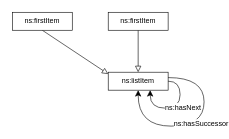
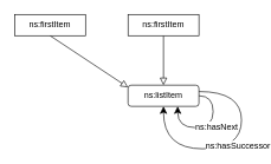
  <mxCell id="0" />
  <mxCell id="1" parent="0" />
  <mxCell id="2" value="" style="endArrow=block;html=1;fontColor=#000099;exitX=0.5;exitY=1;exitDx=0;exitDy=0;endFill=0;endSize=8;arcSize=0;entryX=0;entryY=0.1;entryDx=0;entryDy=0;" edge="1" source="4" target="3" parent="1"><mxGeometry width="50" height="50" relative="1" as="geometry"><mxPoint x="-205" y="-40" as="sourcePoint" /><mxPoint x="240" y="120" as="targetPoint" /></mxGeometry></mxCell>
- <mxCell id="3" value="ns:listItem" style="rounded=0;whiteSpace=wrap;html=1;snapToPoint=1;points=[[0.1,0],[0.2,0],[0.3,0],[0.4,0],[0.5,0],[0.6,0],[0.7,0],[0.8,0],[0.9,0],[0,0.1],[0,0.3],[0,0.5],[0,0.7],[0,0.9],[0.1,1],[0.2,1],[0.3,1],[0.4,1],[0.5,1],[0.6,1],[0.7,1],[0.8,1],[0.9,1],[1,0.1],[1,0.3],[1,0.5],[1,0.7],[1,0.9]];" vertex="1" parent="1"><mxGeometry x="180" y="120" width="100" height="30" as="geometry" /></mxCell>
+ <mxCell id="3" value="ns:listItem" style="whiteSpace=wrap;html=1;snapToPoint=1;points=[[0.1,0],[0.2,0],[0.3,0],[0.4,0],[0.5,0],[0.6,0],[0.7,0],[0.8,0],[0.9,0],[0,0.1],[0,0.3],[0,0.5],[0,0.7],[0,0.9],[0.1,1],[0.2,1],[0.3,1],[0.4,1],[0.5,1],[0.6,1],[0.7,1],[0.8,1],[0.9,1],[1,0.1],[1,0.3],[1,0.5],[1,0.7],[1,0.9]];rounded=1;" vertex="1" parent="1"><mxGeometry x="180" y="120" width="100" height="30" as="geometry" /></mxCell>
  <mxCell id="4" value="ns:firstItem" style="rounded=0;whiteSpace=wrap;html=1;snapToPoint=1;points=[[0.1,0],[0.2,0],[0.3,0],[0.4,0],[0.5,0],[0.6,0],[0.7,0],[0.8,0],[0.9,0],[0,0.1],[0,0.3],[0,0.5],[0,0.7],[0,0.9],[0.1,1],[0.2,1],[0.3,1],[0.4,1],[0.5,1],[0.6,1],[0.7,1],[0.8,1],[0.9,1],[1,0.1],[1,0.3],[1,0.5],[1,0.7],[1,0.9]];" vertex="1" parent="1"><mxGeometry x="20" y="20" width="100" height="30" as="geometry" /></mxCell>
  <mxCell id="5" value="" style="endArrow=block;html=1;fontColor=#000099;exitX=0.5;exitY=1;exitDx=0;exitDy=0;endFill=0;endSize=8;arcSize=0;entryX=0.5;entryY=0;entryDx=0;entryDy=0;" edge="1" parent="1" source="6" target="3"><mxGeometry width="50" height="50" relative="1" as="geometry"><mxPoint x="-55" y="-43" as="sourcePoint" /><mxPoint x="330" y="120" as="targetPoint" /></mxGeometry></mxCell>
  <mxCell id="6" value="ns:firstItem" style="rounded=0;whiteSpace=wrap;html=1;snapToPoint=1;points=[[0.1,0],[0.2,0],[0.3,0],[0.4,0],[0.5,0],[0.6,0],[0.7,0],[0.8,0],[0.9,0],[0,0.1],[0,0.3],[0,0.5],[0,0.7],[0,0.9],[0.1,1],[0.2,1],[0.3,1],[0.4,1],[0.5,1],[0.6,1],[0.7,1],[0.8,1],[0.9,1],[1,0.1],[1,0.3],[1,0.5],[1,0.7],[1,0.9]];" vertex="1" parent="1"><mxGeometry x="180" y="20" width="100" height="30" as="geometry" /></mxCell>
  <mxCell id="7" value="" style="endArrow=classic;html=1;exitX=1;exitY=0.5;exitDx=0;exitDy=0;endSize=8;arcSize=0;edgeStyle=orthogonalEdgeStyle;curved=1;entryX=0.7;entryY=1;entryDx=0;entryDy=0;" edge="1" source="3" target="3" parent="1"><mxGeometry width="50" height="50" relative="1" as="geometry"><mxPoint x="240" y="265" as="sourcePoint" /><mxPoint x="350" y="250" as="targetPoint" /><Array as="points"><mxPoint x="300" y="135" /><mxPoint x="300" y="180" /><mxPoint x="250" y="180" /></Array></mxGeometry></mxCell>
  <mxCell id="8" value="&lt;div&gt;ns:hasNext&lt;/div&gt;" style="text;html=1;align=center;verticalAlign=middle;resizable=0;points=[];labelBackgroundColor=#ffffff;" vertex="1" connectable="0" parent="7"><mxGeometry x="-0.127" relative="1" as="geometry"><mxPoint x="4.17" as="offset" /></mxGeometry></mxCell>
  <mxCell id="9" value="" style="endArrow=classic;html=1;exitX=1;exitY=0.3;exitDx=0;exitDy=0;endSize=8;arcSize=0;curved=1;edgeStyle=orthogonalEdgeStyle;entryX=0.5;entryY=1;entryDx=0;entryDy=0;" edge="1" source="3" target="3" parent="1"><mxGeometry width="50" height="50" relative="1" as="geometry"><mxPoint x="40" y="388.33" as="sourcePoint" /><mxPoint x="350" y="210" as="targetPoint" /><Array as="points"><mxPoint x="340" y="129" /><mxPoint x="340" y="210" /><mxPoint x="230" y="210" /></Array></mxGeometry></mxCell>
  <mxCell id="10" value="&lt;div&gt;ns:hasSuccessor&lt;/div&gt;" style="text;html=1;align=center;verticalAlign=middle;resizable=0;points=[];labelBackgroundColor=#ffffff;" vertex="1" connectable="0" parent="9"><mxGeometry x="-0.127" relative="1" as="geometry"><mxPoint x="-6" as="offset" /></mxGeometry></mxCell>
